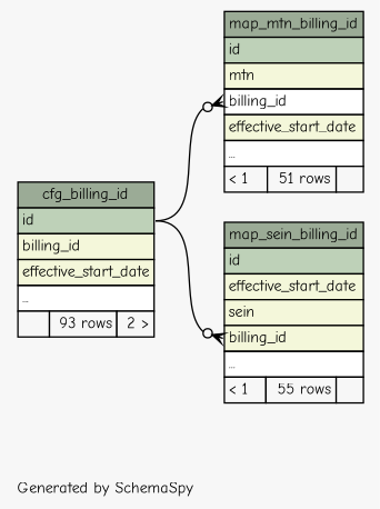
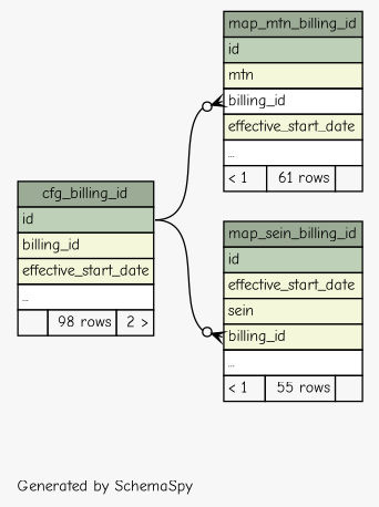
  digraph {
    bgcolor="#f7f7f7"
    fontname="Comic Neue"
    fontsize=11
    label="\nGenerated by SchemaSpy"
    labeljust=l
    nodesep=0.18
    rankdir=RL
    ranksep=0.46
    node [fontname="Comic Neue" fontsize=11 shape=plaintext]
    edge [arrowhead=none arrowsize=0.8 arrowtail=crowodot dir=back fontname="Comic Neue" headport="id:e" tailport="billing_id:w"]
-   n1 [label=<     <TABLE BORDER="0" CELLBORDER="1" CELLSPACING="0" BGCOLOR="#ffffff">       <TR><TD COLSPAN="3" BGCOLOR="#9bab96" ALIGN="CENTER">cfg_billing_id</TD></TR>       <TR><TD PORT="id" COLSPAN="3" BGCOLOR="#bed1b8" ALIGN="LEFT">id</TD></TR>       <TR><TD PORT="billing_id" COLSPAN="3" BGCOLOR="#f4f7da" ALIGN="LEFT">billing_id</TD></TR>       <TR><TD PORT="effective_start_date" COLSPAN="3" BGCOLOR="#f4f7da" ALIGN="LEFT">effective_start_date</TD></TR>       <TR><TD PORT="elipses" COLSPAN="3" ALIGN="LEFT">...</TD></TR>       <TR><TD ALIGN="LEFT" BGCOLOR="#f7f7f7">  </TD><TD ALIGN="RIGHT" BGCOLOR="#f7f7f7">93 rows</TD><TD ALIGN="RIGHT" BGCOLOR="#f7f7f7">2 &gt;</TD></TR>     </TABLE>>]
-   n2 [label=<     <TABLE BORDER="0" CELLBORDER="1" CELLSPACING="0" BGCOLOR="#ffffff">       <TR><TD COLSPAN="3" BGCOLOR="#9bab96" ALIGN="CENTER">map_mtn_billing_id</TD></TR>       <TR><TD PORT="id" COLSPAN="3" BGCOLOR="#bed1b8" ALIGN="LEFT">id</TD></TR>       <TR><TD PORT="mtn" COLSPAN="3" BGCOLOR="#f4f7da" ALIGN="LEFT">mtn</TD></TR>       <TR><TD PORT="billing_id" COLSPAN="3" ALIGN="LEFT">billing_id</TD></TR>       <TR><TD PORT="effective_start_date" COLSPAN="3" BGCOLOR="#f4f7da" ALIGN="LEFT">effective_start_date</TD></TR>       <TR><TD PORT="elipses" COLSPAN="3" ALIGN="LEFT">...</TD></TR>       <TR><TD ALIGN="LEFT" BGCOLOR="#f7f7f7">&lt; 1</TD><TD ALIGN="RIGHT" BGCOLOR="#f7f7f7">51 rows</TD><TD ALIGN="RIGHT" BGCOLOR="#f7f7f7">  </TD></TR>     </TABLE>>]
+   n1 [label=<     <TABLE BORDER="0" CELLBORDER="1" CELLSPACING="0" BGCOLOR="#ffffff">       <TR><TD COLSPAN="3" BGCOLOR="#9bab96" ALIGN="CENTER">cfg_billing_id</TD></TR>       <TR><TD PORT="id" COLSPAN="3" BGCOLOR="#bed1b8" ALIGN="LEFT">id</TD></TR>       <TR><TD PORT="billing_id" COLSPAN="3" BGCOLOR="#f4f7da" ALIGN="LEFT">billing_id</TD></TR>       <TR><TD PORT="effective_start_date" COLSPAN="3" BGCOLOR="#f4f7da" ALIGN="LEFT">effective_start_date</TD></TR>       <TR><TD PORT="elipses" COLSPAN="3" ALIGN="LEFT">...</TD></TR>       <TR><TD ALIGN="LEFT" BGCOLOR="#f7f7f7">  </TD><TD ALIGN="RIGHT" BGCOLOR="#f7f7f7">98 rows</TD><TD ALIGN="RIGHT" BGCOLOR="#f7f7f7">2 &gt;</TD></TR>     </TABLE>>]
+   n2 [label=<     <TABLE BORDER="0" CELLBORDER="1" CELLSPACING="0" BGCOLOR="#ffffff">       <TR><TD COLSPAN="3" BGCOLOR="#9bab96" ALIGN="CENTER">map_mtn_billing_id</TD></TR>       <TR><TD PORT="id" COLSPAN="3" BGCOLOR="#bed1b8" ALIGN="LEFT">id</TD></TR>       <TR><TD PORT="mtn" COLSPAN="3" BGCOLOR="#f4f7da" ALIGN="LEFT">mtn</TD></TR>       <TR><TD PORT="billing_id" COLSPAN="3" ALIGN="LEFT">billing_id</TD></TR>       <TR><TD PORT="effective_start_date" COLSPAN="3" BGCOLOR="#f4f7da" ALIGN="LEFT">effective_start_date</TD></TR>       <TR><TD PORT="elipses" COLSPAN="3" ALIGN="LEFT">...</TD></TR>       <TR><TD ALIGN="LEFT" BGCOLOR="#f7f7f7">&lt; 1</TD><TD ALIGN="RIGHT" BGCOLOR="#f7f7f7">61 rows</TD><TD ALIGN="RIGHT" BGCOLOR="#f7f7f7">  </TD></TR>     </TABLE>>]
    n3 [label=<     <TABLE BORDER="0" CELLBORDER="1" CELLSPACING="0" BGCOLOR="#ffffff">       <TR><TD COLSPAN="3" BGCOLOR="#9bab96" ALIGN="CENTER">map_sein_billing_id</TD></TR>       <TR><TD PORT="id" COLSPAN="3" BGCOLOR="#bed1b8" ALIGN="LEFT">id</TD></TR>       <TR><TD PORT="effective_start_date" COLSPAN="3" BGCOLOR="#f4f7da" ALIGN="LEFT">effective_start_date</TD></TR>       <TR><TD PORT="sein" COLSPAN="3" BGCOLOR="#f4f7da" ALIGN="LEFT">sein</TD></TR>       <TR><TD PORT="billing_id" COLSPAN="3" BGCOLOR="#f4f7da" ALIGN="LEFT">billing_id</TD></TR>       <TR><TD PORT="elipses" COLSPAN="3" ALIGN="LEFT">...</TD></TR>       <TR><TD ALIGN="LEFT" BGCOLOR="#f7f7f7">&lt; 1</TD><TD ALIGN="RIGHT" BGCOLOR="#f7f7f7">55 rows</TD><TD ALIGN="RIGHT" BGCOLOR="#f7f7f7">  </TD></TR>     </TABLE>>]
    n2 -> n1
    n3 -> n1
  }
